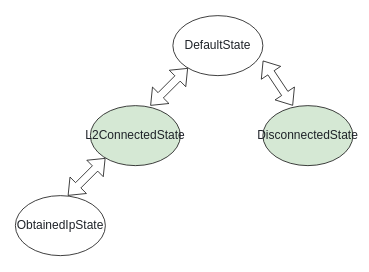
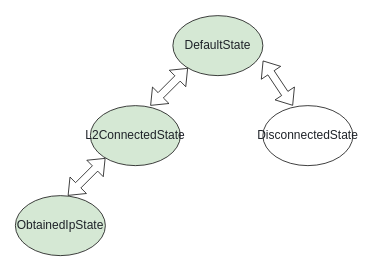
  <mxCell id="0" />
  <mxCell id="1" parent="0" />
- <mxCell id="2" value="&lt;div id=&quot;magicdomid-1_194&quot; class=&quot;ace-line locate&quot; dir=&quot;auto&quot; style=&quot;background-color: rgba(0 , 0 , 0 , 0) ; font-size: 16px ; font-weight: 400 ; line-height: 26.88px ; color: rgb(31 , 35 , 41)&quot;&gt;&lt;span&gt;DefaultState&lt;/span&gt;&lt;/div&gt;" style="ellipse;whiteSpace=wrap;html=1;" vertex="1" parent="1"><mxGeometry x="230" y="20" width="120" height="80" as="geometry" /></mxCell>
+ <mxCell id="2" value="&lt;div id=&quot;magicdomid-1_194&quot; class=&quot;ace-line locate&quot; dir=&quot;auto&quot; style=&quot;background-color: rgba(0 , 0 , 0 , 0) ; font-size: 16px ; font-weight: 400 ; line-height: 26.88px ; color: rgb(31 , 35 , 41)&quot;&gt;&lt;span&gt;DefaultState&lt;/span&gt;&lt;/div&gt;" style="ellipse;whiteSpace=wrap;html=1;fillColor=#d5e8d4;" vertex="1" parent="1"><mxGeometry x="230" y="20" width="120" height="80" as="geometry" /></mxCell>
  <mxCell id="3" value="&lt;div id=&quot;magicdomid-1_37&quot; class=&quot;ace-line locate&quot; dir=&quot;auto&quot; style=&quot;background-color: rgba(0 , 0 , 0 , 0) ; font-size: 16px ; font-weight: 400 ; line-height: 26.88px ; color: rgb(31 , 35 , 41)&quot;&gt;&lt;span&gt;L2ConnectedState&lt;/span&gt;&lt;/div&gt;" style="ellipse;whiteSpace=wrap;html=1;fillColor=#d5e8d4;" vertex="1" parent="1"><mxGeometry x="120" y="140" width="120" height="80" as="geometry" /></mxCell>
- <mxCell id="4" value="&lt;div id=&quot;magicdomid-1_37&quot; class=&quot;ace-line locate&quot; dir=&quot;auto&quot; style=&quot;background-color: rgba(0 , 0 , 0 , 0) ; font-size: 16px ; font-weight: 400 ; line-height: 26.88px ; color: rgb(31 , 35 , 41)&quot;&gt;&lt;span&gt;ObtainedIpState&lt;/span&gt;&lt;/div&gt;" style="ellipse;whiteSpace=wrap;html=1;" vertex="1" parent="1"><mxGeometry x="20" y="260" width="120" height="80" as="geometry" /></mxCell>
- <mxCell id="5" value="&lt;div id=&quot;magicdomid-1_36&quot; class=&quot;ace-line locate&quot; dir=&quot;auto&quot; style=&quot;background-color: rgba(0 , 0 , 0 , 0) ; font-size: 16px ; font-weight: 400 ; line-height: 26.88px ; color: rgb(31 , 35 , 41)&quot;&gt;&lt;span&gt;DisconnectedState&lt;/span&gt;&lt;/div&gt;" style="ellipse;whiteSpace=wrap;html=1;fillColor=#d5e8d4;" vertex="1" parent="1"><mxGeometry x="350" y="140" width="120" height="80" as="geometry" /></mxCell>
+ <mxCell id="4" value="&lt;div id=&quot;magicdomid-1_37&quot; class=&quot;ace-line locate&quot; dir=&quot;auto&quot; style=&quot;background-color: rgba(0 , 0 , 0 , 0) ; font-size: 16px ; font-weight: 400 ; line-height: 26.88px ; color: rgb(31 , 35 , 41)&quot;&gt;&lt;span&gt;ObtainedIpState&lt;/span&gt;&lt;/div&gt;" style="ellipse;whiteSpace=wrap;html=1;fillColor=#d5e8d4;" vertex="1" parent="1"><mxGeometry x="20" y="260" width="120" height="80" as="geometry" /></mxCell>
+ <mxCell id="5" value="&lt;div id=&quot;magicdomid-1_36&quot; class=&quot;ace-line locate&quot; dir=&quot;auto&quot; style=&quot;background-color: rgba(0 , 0 , 0 , 0) ; font-size: 16px ; font-weight: 400 ; line-height: 26.88px ; color: rgb(31 , 35 , 41)&quot;&gt;&lt;span&gt;DisconnectedState&lt;/span&gt;&lt;/div&gt;" style="ellipse;whiteSpace=wrap;html=1;" vertex="1" parent="1"><mxGeometry x="350" y="140" width="120" height="80" as="geometry" /></mxCell>
  <mxCell id="6" value="" style="shape=flexArrow;endArrow=classic;startArrow=classic;html=1;" edge="1" parent="1"><mxGeometry width="50" height="50" relative="1" as="geometry"><mxPoint x="200" y="140" as="sourcePoint" /><mxPoint x="250" y="90" as="targetPoint" /></mxGeometry></mxCell>
  <mxCell id="7" value="" style="shape=flexArrow;endArrow=classic;startArrow=classic;html=1;" edge="1" parent="1"><mxGeometry width="50" height="50" relative="1" as="geometry"><mxPoint x="90" y="260" as="sourcePoint" /><mxPoint x="140" y="210" as="targetPoint" /></mxGeometry></mxCell>
  <mxCell id="8" value="" style="shape=flexArrow;endArrow=classic;startArrow=classic;html=1;" edge="1" parent="1"><mxGeometry width="50" height="50" relative="1" as="geometry"><mxPoint x="390" y="140" as="sourcePoint" /><mxPoint x="350" y="80" as="targetPoint" /></mxGeometry></mxCell>
